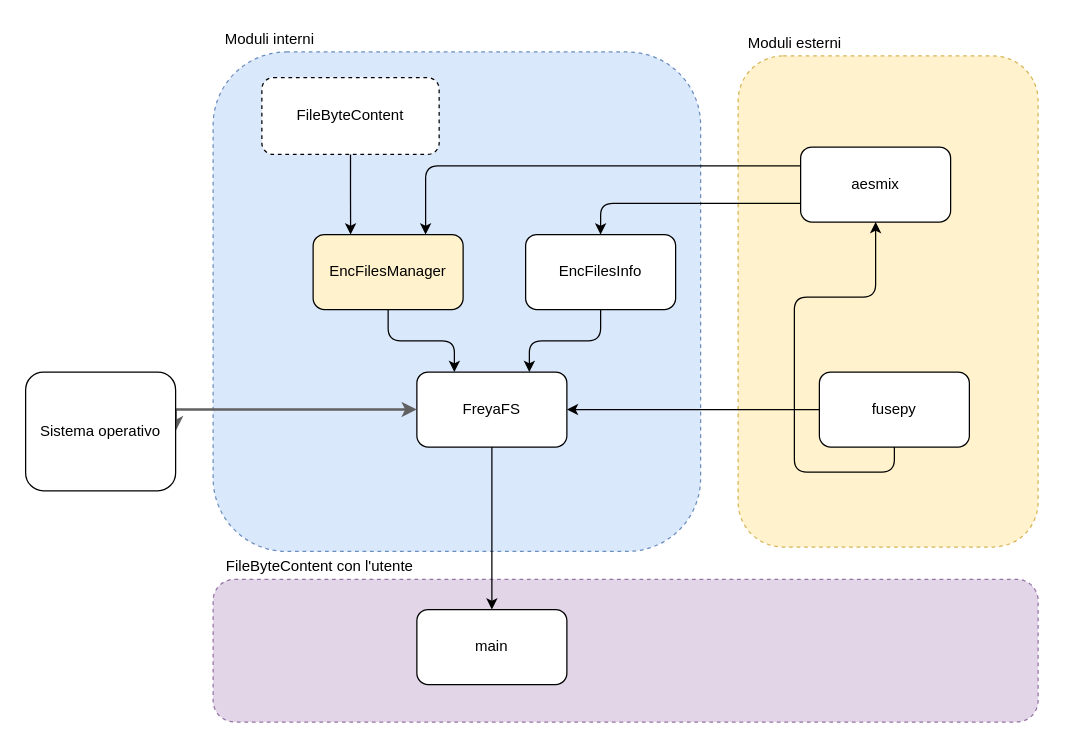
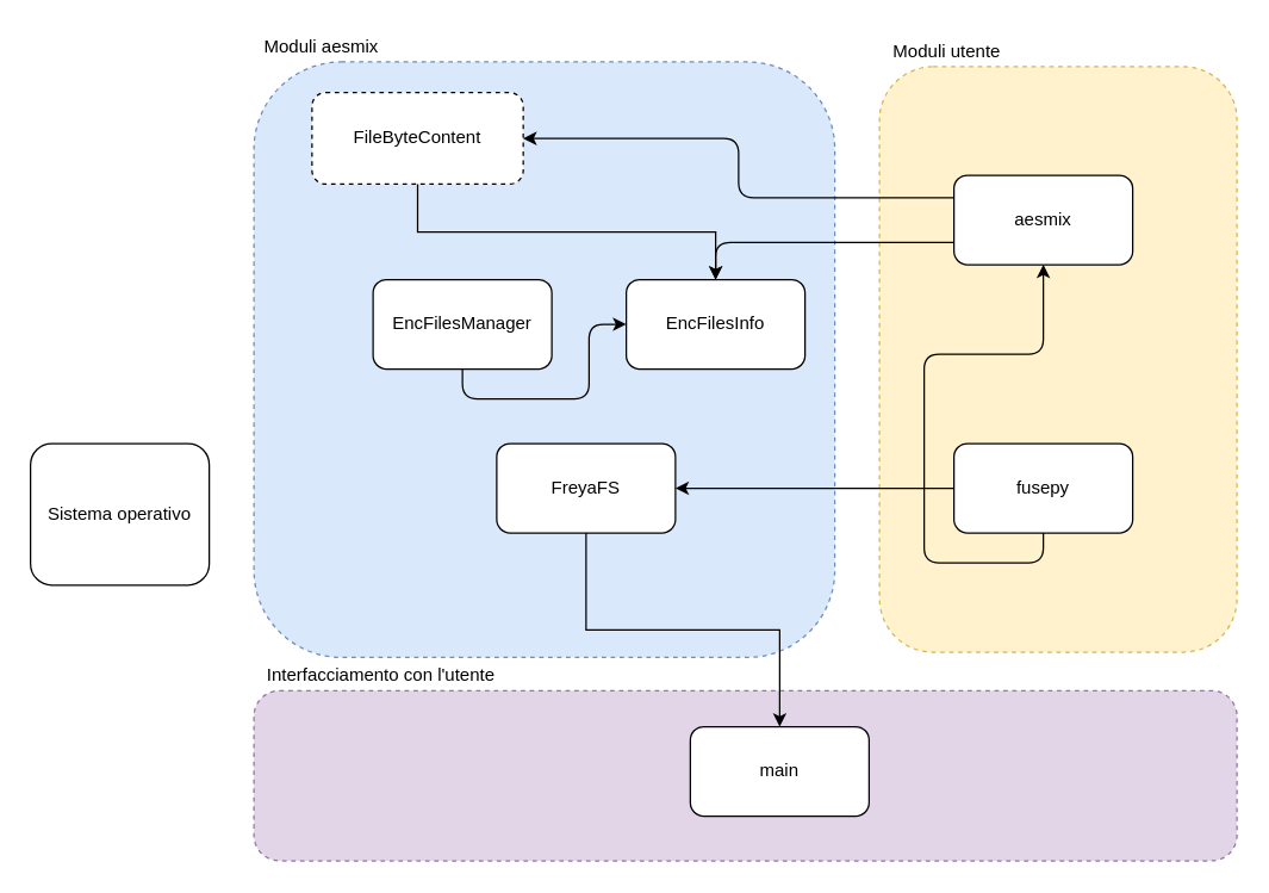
  <mxCell id="0" />
  <mxCell id="1" parent="0" />
  <mxCell id="2" value="" style="group" parent="1" vertex="1" connectable="0"><mxGeometry x="170" y="457" width="660" height="120" as="geometry" /></mxCell>
  <mxCell id="3" value="" style="rounded=1;whiteSpace=wrap;html=1;fillColor=#e1d5e7;dashed=1;strokeColor=#9673a6;" parent="2" vertex="1"><mxGeometry y="5.854" width="660" height="114.146" as="geometry" /></mxCell>
- <mxCell id="4" value="FileByteContent con l'utente" style="text;html=1;align=center;verticalAlign=middle;resizable=0;points=[];;autosize=1;" parent="2" vertex="1"><mxGeometry y="-14.15" width="170" height="20" as="geometry" /></mxCell>
+ <mxCell id="4" value="Interfacciamento con l'utente" style="text;html=1;align=center;verticalAlign=middle;resizable=0;points=[];;autosize=1;" parent="2" vertex="1"><mxGeometry y="-14.15" width="170" height="20" as="geometry" /></mxCell>
  <mxCell id="5" value="" style="group" parent="1" vertex="1" connectable="0"><mxGeometry x="590" y="24" width="240" height="413" as="geometry" /></mxCell>
  <mxCell id="6" value="" style="rounded=1;whiteSpace=wrap;html=1;fillColor=#fff2cc;dashed=1;strokeColor=#d6b656;" parent="5" vertex="1"><mxGeometry y="20.146" width="240" height="392.854" as="geometry" /></mxCell>
- <mxCell id="7" value="Moduli esterni" style="text;html=1;align=center;verticalAlign=middle;resizable=0;points=[];;autosize=1;" parent="5" vertex="1"><mxGeometry width="90" height="20" as="geometry" /></mxCell>
+ <mxCell id="7" value="Moduli utente" style="text;html=1;align=center;verticalAlign=middle;resizable=0;points=[];;autosize=1;" parent="5" vertex="1"><mxGeometry width="90" height="20" as="geometry" /></mxCell>
  <mxCell id="8" value="aesmix" style="rounded=1;whiteSpace=wrap;html=1;" parent="5" vertex="1"><mxGeometry x="50" y="93" width="120" height="60" as="geometry" /></mxCell>
  <mxCell id="9" value="" style="group" parent="1" vertex="1" connectable="0"><mxGeometry x="170" y="20.5" width="390" height="420" as="geometry" /></mxCell>
  <mxCell id="10" value="" style="rounded=1;whiteSpace=wrap;html=1;fillColor=#dae8fc;dashed=1;strokeColor=#6c8ebf;" parent="9" vertex="1"><mxGeometry y="20.488" width="390" height="399.512" as="geometry" /></mxCell>
- <mxCell id="11" value="Moduli interni" style="text;html=1;align=center;verticalAlign=middle;resizable=0;points=[];;autosize=1;" parent="9" vertex="1"><mxGeometry width="90" height="20" as="geometry" /></mxCell>
+ <mxCell id="11" value="Moduli aesmix" style="text;html=1;align=center;verticalAlign=middle;resizable=0;points=[];;autosize=1;" parent="9" vertex="1"><mxGeometry width="90" height="20" as="geometry" /></mxCell>
  <mxCell id="12" value="FileByteContent" style="rounded=1;whiteSpace=wrap;html=1;dashed=1;" parent="9" vertex="1"><mxGeometry x="38.996" y="40.976" width="141.818" height="61.463" as="geometry" /></mxCell>
  <mxCell id="13" style="edgeStyle=orthogonalEdgeStyle;rounded=0;orthogonalLoop=1;jettySize=auto;html=1;exitX=0.5;exitY=1;exitDx=0;exitDy=0;entryX=0.5;entryY=0;entryDx=0;entryDy=0;" parent="1" source="14" target="24" edge="1"><mxGeometry relative="1" as="geometry" /></mxCell>
  <mxCell id="14" value="FreyaFS" style="rounded=1;whiteSpace=wrap;html=1;" parent="1" vertex="1"><mxGeometry x="333" y="297" width="120" height="60" as="geometry" /></mxCell>
- <mxCell id="15" style="edgeStyle=orthogonalEdgeStyle;rounded=1;orthogonalLoop=1;jettySize=auto;html=1;exitX=0.5;exitY=1;exitDx=0;exitDy=0;entryX=0.25;entryY=0;entryDx=0;entryDy=0;" parent="1" source="16" target="14" edge="1"><mxGeometry relative="1" as="geometry" /></mxCell>
- <mxCell id="16" value="EncFilesManager" style="rounded=1;whiteSpace=wrap;html=1;fillColor=#fff2cc;" parent="1" vertex="1"><mxGeometry x="250" y="187" width="120" height="60" as="geometry" /></mxCell>
- <mxCell id="17" style="edgeStyle=orthogonalEdgeStyle;rounded=1;orthogonalLoop=1;jettySize=auto;html=1;exitX=0.5;exitY=1;exitDx=0;exitDy=0;entryX=0.75;entryY=0;entryDx=0;entryDy=0;" parent="1" source="18" target="14" edge="1"><mxGeometry relative="1" as="geometry" /></mxCell>
+ <mxCell id="15" style="edgeStyle=orthogonalEdgeStyle;rounded=1;orthogonalLoop=1;jettySize=auto;html=1;exitX=0.5;exitY=1;exitDx=0;exitDy=0;" parent="1" source="16" target="18" edge="1"><mxGeometry relative="1" as="geometry" /></mxCell>
+ <mxCell id="16" value="EncFilesManager" style="rounded=1;whiteSpace=wrap;html=1;" parent="1" vertex="1"><mxGeometry x="250" y="187" width="120" height="60" as="geometry" /></mxCell>
  <mxCell id="18" value="EncFilesInfo" style="rounded=1;whiteSpace=wrap;html=1;" parent="1" vertex="1"><mxGeometry x="420" y="187" width="120" height="60" as="geometry" /></mxCell>
- <mxCell id="19" style="edgeStyle=orthogonalEdgeStyle;rounded=1;orthogonalLoop=1;jettySize=auto;html=1;exitX=0;exitY=0.25;exitDx=0;exitDy=0;entryX=0.75;entryY=0;entryDx=0;entryDy=0;" parent="1" source="8" target="16" edge="1"><mxGeometry relative="1" as="geometry" /></mxCell>
+ <mxCell id="19" style="edgeStyle=orthogonalEdgeStyle;rounded=1;orthogonalLoop=1;jettySize=auto;html=1;exitX=0;exitY=0.25;exitDx=0;exitDy=0;" parent="1" source="8" target="12" edge="1"><mxGeometry relative="1" as="geometry" /></mxCell>
  <mxCell id="20" style="edgeStyle=orthogonalEdgeStyle;rounded=1;orthogonalLoop=1;jettySize=auto;html=1;exitX=0;exitY=0.75;exitDx=0;exitDy=0;" parent="1" source="8" target="18" edge="1"><mxGeometry relative="1" as="geometry" /></mxCell>
  <mxCell id="21" style="edgeStyle=orthogonalEdgeStyle;rounded=1;orthogonalLoop=1;jettySize=auto;html=1;exitX=0;exitY=0.5;exitDx=0;exitDy=0;entryX=1;entryY=0.5;entryDx=0;entryDy=0;" parent="1" source="23" target="14" edge="1"><mxGeometry relative="1" as="geometry" /></mxCell>
  <mxCell id="22" style="edgeStyle=orthogonalEdgeStyle;rounded=1;comic=0;orthogonalLoop=1;jettySize=auto;html=1;exitX=0.5;exitY=1;exitDx=0;exitDy=0;shadow=0;startArrow=none;startFill=0;targetPerimeterSpacing=0;strokeColor=#000000;strokeWidth=1;" parent="1" source="23" target="8" edge="1"><mxGeometry relative="1" as="geometry" /></mxCell>
- <mxCell id="23" value="fusepy" style="rounded=1;whiteSpace=wrap;html=1;" parent="1" vertex="1"><mxGeometry x="655" y="297" width="120" height="60" as="geometry" /></mxCell>
- <mxCell id="24" value="main" style="rounded=1;whiteSpace=wrap;html=1;" parent="1" vertex="1"><mxGeometry x="333" y="487" width="120" height="60" as="geometry" /></mxCell>
- <mxCell id="25" style="edgeStyle=orthogonalEdgeStyle;rounded=0;orthogonalLoop=1;jettySize=auto;html=1;exitX=1;exitY=0.5;exitDx=0;exitDy=0;entryX=0;entryY=0.5;entryDx=0;entryDy=0;startArrow=classic;startFill=1;strokeWidth=2;targetPerimeterSpacing=0;shadow=0;comic=0;strokeColor=#616161;" parent="1" source="26" target="14" edge="1"><mxGeometry relative="1" as="geometry"><Array as="points"><mxPoint x="210" y="327" /><mxPoint x="210" y="327" /></Array></mxGeometry></mxCell>
+ <mxCell id="23" value="fusepy" style="rounded=1;whiteSpace=wrap;html=1;" parent="1" vertex="1"><mxGeometry x="640" y="297" width="120" height="60" as="geometry" /></mxCell>
+ <mxCell id="24" value="main" style="rounded=1;whiteSpace=wrap;html=1;" parent="1" vertex="1"><mxGeometry x="463" y="487" width="120" height="60" as="geometry" /></mxCell>
  <mxCell id="26" value="Sistema operativo" style="rounded=1;whiteSpace=wrap;html=1;" parent="1" vertex="1"><mxGeometry x="20" y="297" width="120" height="95" as="geometry" /></mxCell>
- <mxCell id="27" style="edgeStyle=orthogonalEdgeStyle;rounded=0;orthogonalLoop=1;jettySize=auto;html=1;exitX=0.5;exitY=1;exitDx=0;exitDy=0;entryX=0.25;entryY=0;entryDx=0;entryDy=0;" parent="1" source="12" target="16" edge="1"><mxGeometry relative="1" as="geometry" /></mxCell>
+ <mxCell id="27" style="edgeStyle=orthogonalEdgeStyle;rounded=0;orthogonalLoop=1;jettySize=auto;html=1;exitX=0.5;exitY=1;exitDx=0;exitDy=0;" parent="1" source="12" target="18" edge="1"><mxGeometry relative="1" as="geometry" /></mxCell>
